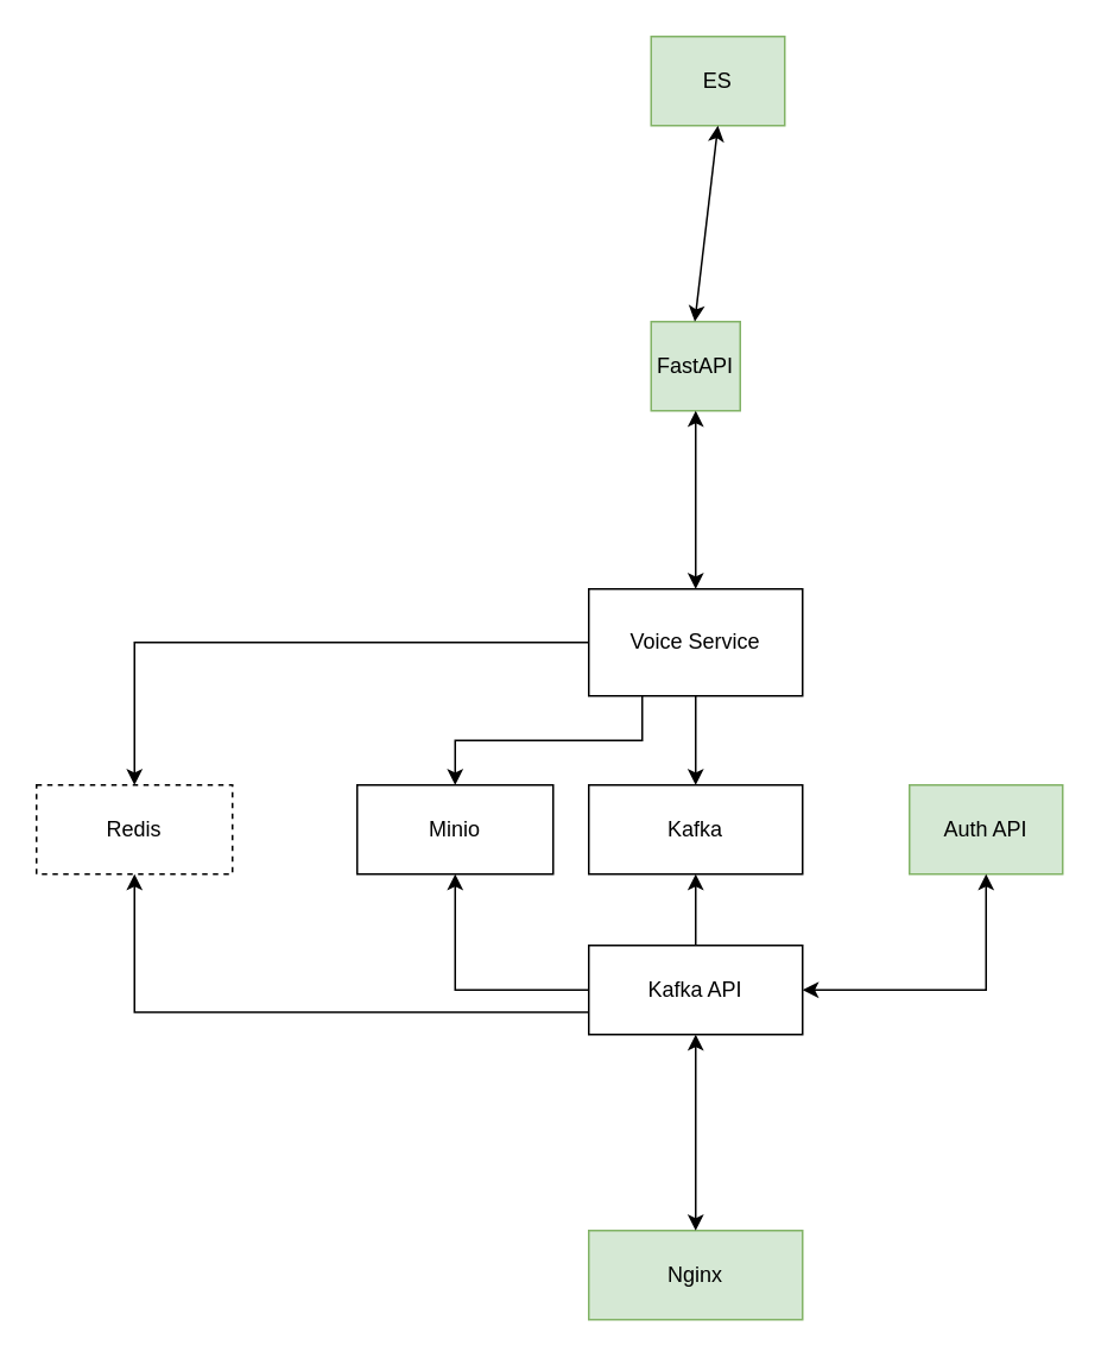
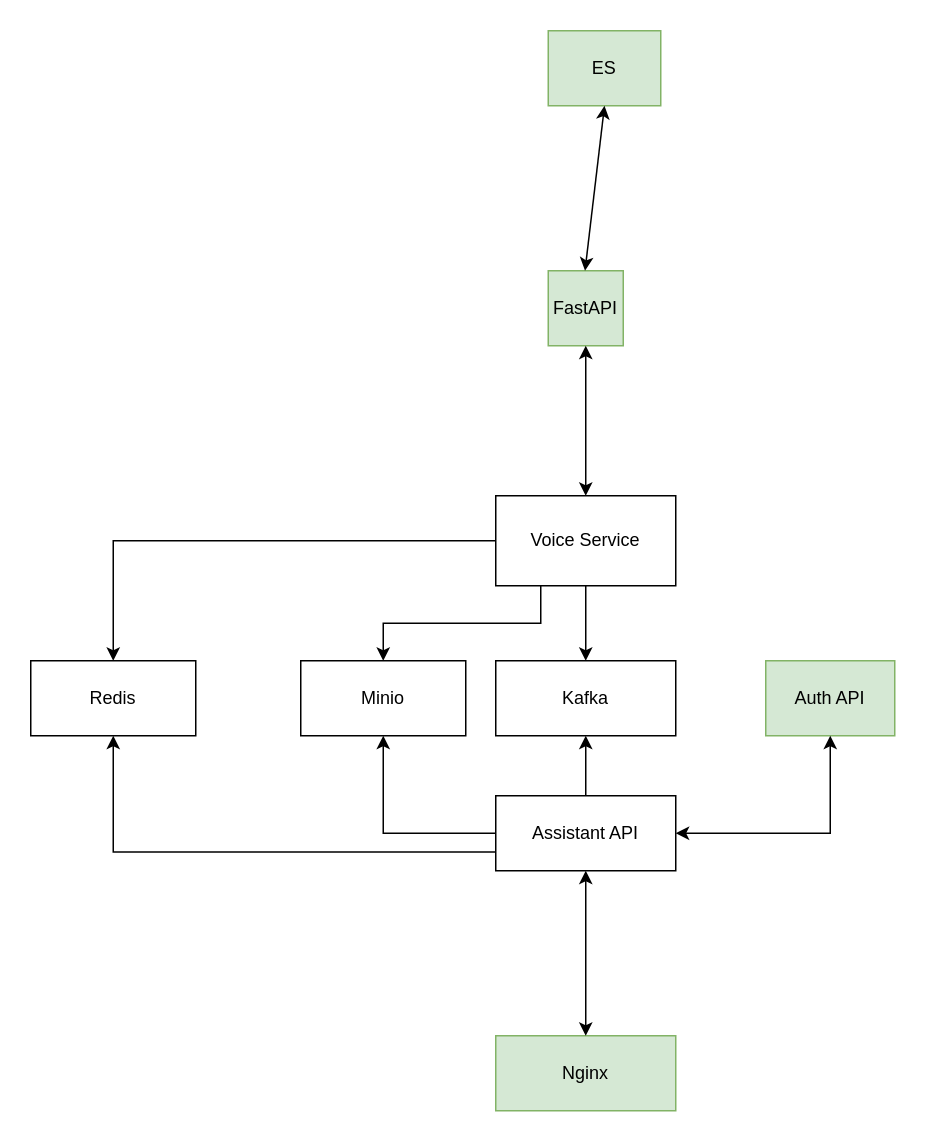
  <mxCell id="0" />
  <mxCell id="1" parent="0" />
  <mxCell id="2" value="ES" style="rounded=0;whiteSpace=wrap;html=1;fillColor=#d5e8d4;strokeColor=#82b366;" vertex="1" parent="1"><mxGeometry x="365" y="20" width="75" height="50" as="geometry" /></mxCell>
  <mxCell id="3" value="FastAPI" style="rounded=0;whiteSpace=wrap;html=1;fillColor=#d5e8d4;strokeColor=#82b366;" vertex="1" parent="1"><mxGeometry x="365" y="180" width="50" height="50" as="geometry" /></mxCell>
  <mxCell id="4" style="edgeStyle=orthogonalEdgeStyle;rounded=0;orthogonalLoop=1;jettySize=auto;html=1;exitX=0.5;exitY=0;exitDx=0;exitDy=0;entryX=0.5;entryY=1;entryDx=0;entryDy=0;fontFamily=Helvetica;fontSize=12;fontColor=default;" edge="1" parent="1" source="7" target="12"><mxGeometry relative="1" as="geometry" /></mxCell>
  <mxCell id="5" style="edgeStyle=orthogonalEdgeStyle;rounded=0;orthogonalLoop=1;jettySize=auto;html=1;exitX=0;exitY=0.5;exitDx=0;exitDy=0;entryX=0.5;entryY=1;entryDx=0;entryDy=0;fontFamily=Helvetica;fontSize=12;fontColor=default;" edge="1" parent="1" source="7" target="17"><mxGeometry relative="1" as="geometry" /></mxCell>
  <mxCell id="6" style="edgeStyle=orthogonalEdgeStyle;rounded=0;orthogonalLoop=1;jettySize=auto;html=1;exitX=0;exitY=0.75;exitDx=0;exitDy=0;entryX=0.5;entryY=1;entryDx=0;entryDy=0;fontFamily=Helvetica;fontSize=12;fontColor=default;" edge="1" parent="1" source="7" target="18"><mxGeometry relative="1" as="geometry" /></mxCell>
- <mxCell id="7" value="Kafka API" style="rounded=0;whiteSpace=wrap;html=1;" vertex="1" parent="1"><mxGeometry x="330" y="530" width="120" height="50" as="geometry" /></mxCell>
+ <mxCell id="7" value="Assistant API" style="rounded=0;whiteSpace=wrap;html=1;" vertex="1" parent="1"><mxGeometry x="330" y="530" width="120" height="50" as="geometry" /></mxCell>
  <mxCell id="8" value="Nginx" style="rounded=0;whiteSpace=wrap;html=1;strokeColor=#82b366;fontFamily=Helvetica;fontSize=12;fillColor=#d5e8d4;" vertex="1" parent="1"><mxGeometry x="330" y="690" width="120" height="50" as="geometry" /></mxCell>
  <mxCell id="9" value="Auth API" style="rounded=0;whiteSpace=wrap;html=1;strokeColor=#82b366;fontFamily=Helvetica;fontSize=12;fillColor=#d5e8d4;" vertex="1" parent="1"><mxGeometry x="510" y="440" width="86" height="50" as="geometry" /></mxCell>
  <mxCell id="10" value="" style="endArrow=classic;startArrow=classic;html=1;rounded=0;fontFamily=Helvetica;fontSize=12;fontColor=default;entryX=0.5;entryY=1;entryDx=0;entryDy=0;exitX=0.5;exitY=0;exitDx=0;exitDy=0;" edge="1" parent="1" source="8" target="7"><mxGeometry width="50" height="50" relative="1" as="geometry"><mxPoint x="360" y="650" as="sourcePoint" /><mxPoint x="410" y="600" as="targetPoint" /></mxGeometry></mxCell>
  <mxCell id="11" value="" style="endArrow=classic;startArrow=classic;html=1;rounded=0;fontFamily=Helvetica;fontSize=12;fontColor=default;entryX=0.5;entryY=1;entryDx=0;entryDy=0;" edge="1" parent="1" target="2"><mxGeometry width="50" height="50" relative="1" as="geometry"><mxPoint x="389.5" y="180" as="sourcePoint" /><mxPoint x="389.5" y="120" as="targetPoint" /></mxGeometry></mxCell>
  <mxCell id="12" value="Kafka" style="rounded=0;whiteSpace=wrap;html=1;strokeColor=default;fontFamily=Helvetica;fontSize=12;fontColor=default;fillColor=default;" vertex="1" parent="1"><mxGeometry x="330" y="440" width="120" height="50" as="geometry" /></mxCell>
  <mxCell id="13" style="edgeStyle=orthogonalEdgeStyle;rounded=0;orthogonalLoop=1;jettySize=auto;html=1;exitX=0.5;exitY=1;exitDx=0;exitDy=0;entryX=0.5;entryY=0;entryDx=0;entryDy=0;fontFamily=Helvetica;fontSize=12;fontColor=default;" edge="1" parent="1" source="16" target="12"><mxGeometry relative="1" as="geometry" /></mxCell>
  <mxCell id="14" style="edgeStyle=orthogonalEdgeStyle;rounded=0;orthogonalLoop=1;jettySize=auto;html=1;exitX=0.25;exitY=1;exitDx=0;exitDy=0;entryX=0.5;entryY=0;entryDx=0;entryDy=0;fontFamily=Helvetica;fontSize=12;fontColor=default;" edge="1" parent="1" source="16" target="17"><mxGeometry relative="1" as="geometry" /></mxCell>
  <mxCell id="15" style="edgeStyle=orthogonalEdgeStyle;rounded=0;orthogonalLoop=1;jettySize=auto;html=1;exitX=0;exitY=0.5;exitDx=0;exitDy=0;entryX=0.5;entryY=0;entryDx=0;entryDy=0;fontFamily=Helvetica;fontSize=12;fontColor=default;" edge="1" parent="1" source="16" target="18"><mxGeometry relative="1" as="geometry" /></mxCell>
  <mxCell id="16" value="Voice Service" style="rounded=0;whiteSpace=wrap;html=1;strokeColor=default;fontFamily=Helvetica;fontSize=12;fontColor=default;fillColor=default;" vertex="1" parent="1"><mxGeometry x="330" y="330" width="120" height="60" as="geometry" /></mxCell>
  <mxCell id="17" value="Minio" style="rounded=0;whiteSpace=wrap;html=1;strokeColor=default;fontFamily=Helvetica;fontSize=12;fontColor=default;fillColor=default;" vertex="1" parent="1"><mxGeometry x="200" y="440" width="110" height="50" as="geometry" /></mxCell>
- <mxCell id="18" value="Redis" style="rounded=0;whiteSpace=wrap;html=1;strokeColor=default;fontFamily=Helvetica;fontSize=12;fontColor=default;fillColor=default;dashed=1;" vertex="1" parent="1"><mxGeometry x="20" y="440" width="110" height="50" as="geometry" /></mxCell>
+ <mxCell id="18" value="Redis" style="rounded=0;whiteSpace=wrap;html=1;strokeColor=default;fontFamily=Helvetica;fontSize=12;fontColor=default;fillColor=default;" vertex="1" parent="1"><mxGeometry x="20" y="440" width="110" height="50" as="geometry" /></mxCell>
  <mxCell id="19" value="" style="endArrow=classic;startArrow=classic;html=1;rounded=0;fontFamily=Helvetica;fontSize=12;fontColor=default;exitX=0.5;exitY=0;exitDx=0;exitDy=0;entryX=0.5;entryY=1;entryDx=0;entryDy=0;" edge="1" parent="1" source="16" target="3"><mxGeometry width="50" height="50" relative="1" as="geometry"><mxPoint x="360" y="300" as="sourcePoint" /><mxPoint x="410" y="250" as="targetPoint" /></mxGeometry></mxCell>
  <mxCell id="20" value="" style="endArrow=classic;startArrow=classic;html=1;rounded=0;fontFamily=Helvetica;fontSize=12;fontColor=default;entryX=0.5;entryY=1;entryDx=0;entryDy=0;exitX=1;exitY=0.5;exitDx=0;exitDy=0;" edge="1" parent="1" source="7" target="9"><mxGeometry width="50" height="50" relative="1" as="geometry"><mxPoint x="490" y="565" as="sourcePoint" /><mxPoint x="540" y="515" as="targetPoint" /><Array as="points"><mxPoint x="553" y="555" /></Array></mxGeometry></mxCell>
